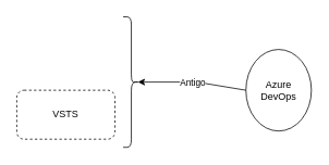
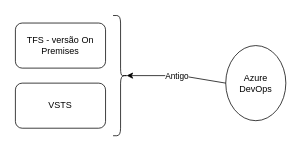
  <mxCell id="0" />
  <mxCell id="1" parent="0" />
  <mxCell id="2" value="Azure DevOps" style="ellipse;whiteSpace=wrap;html=1;aspect=fixed;" vertex="1" parent="1"><mxGeometry x="300" y="60" width="80" height="100" as="geometry" /></mxCell>
- <mxCell id="3" value="VSTS" style="rounded=1;whiteSpace=wrap;html=1;dashed=1;" vertex="1" parent="1"><mxGeometry x="20" y="110" width="120" height="60" as="geometry" /></mxCell>
+ <mxCell id="3" value="VSTS" style="rounded=1;whiteSpace=wrap;html=1;" vertex="1" parent="1"><mxGeometry x="20" y="110" width="120" height="60" as="geometry" /></mxCell>
+ <mxCell id="4" value="TFS - versão On Premises" style="rounded=1;whiteSpace=wrap;html=1;" vertex="1" parent="1"><mxGeometry x="20" y="30" width="120" height="60" as="geometry" /></mxCell>
  <mxCell id="5" value="" style="shape=curlyBracket;whiteSpace=wrap;html=1;rounded=1;rotation=-180;size=0.5;" vertex="1" parent="1"><mxGeometry x="150" y="20" width="20" height="160" as="geometry" /></mxCell>
  <mxCell id="6" value="" style="endArrow=classic;html=1;entryX=0.1;entryY=0.5;entryDx=0;entryDy=0;entryPerimeter=0;exitX=0;exitY=0.5;exitDx=0;exitDy=0;" edge="1" parent="1" source="2"><mxGeometry relative="1" as="geometry"><mxPoint x="300" y="110" as="sourcePoint" /><mxPoint x="168" y="100" as="targetPoint" /><Array as="points"><mxPoint x="240" y="100" /></Array></mxGeometry></mxCell>
  <mxCell id="7" value="Antigo" style="edgeLabel;resizable=0;html=1;align=center;verticalAlign=middle;" connectable="0" vertex="1" parent="6"><mxGeometry relative="1" as="geometry" /></mxCell>
